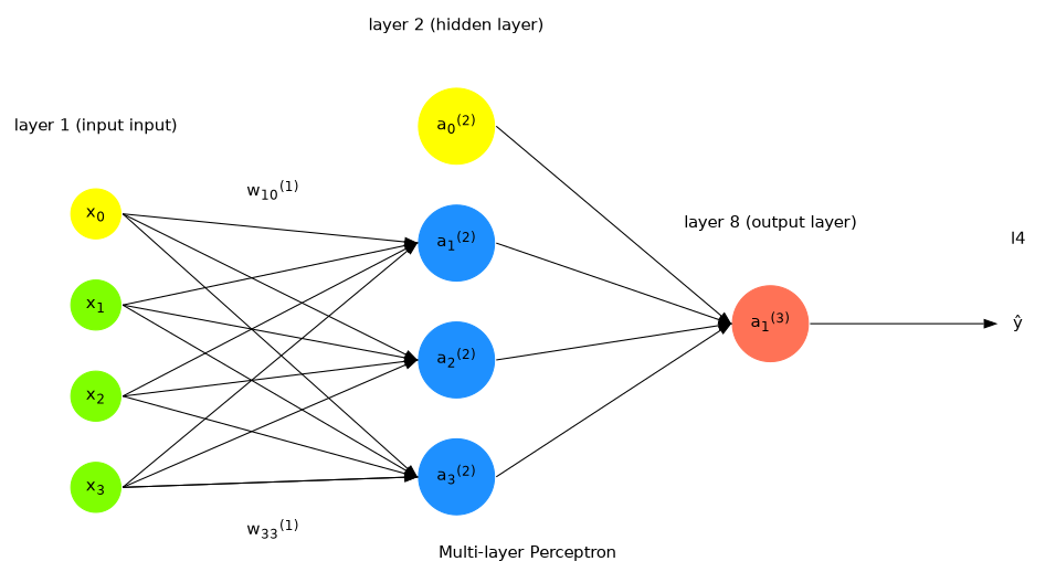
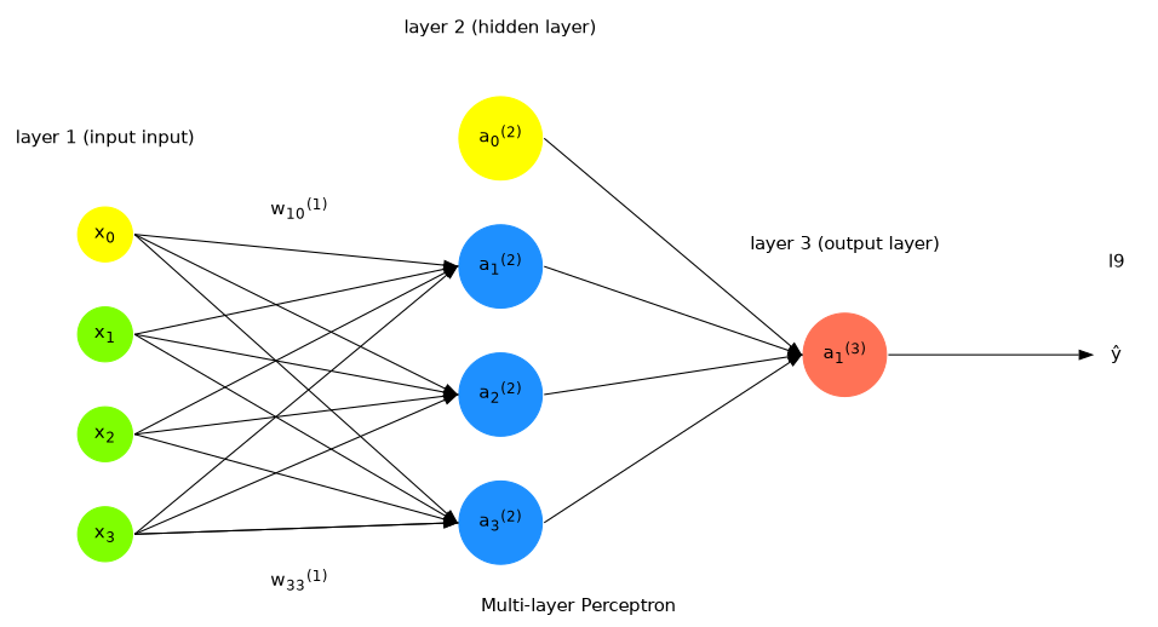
  digraph {
    fontname="DejaVu Sans"
    label="Multi-layer Perceptron"
    rankdir=LR
    ranksep=1.4
    splines=false
    node [fontname="DejaVu Sans" shape=circle style=filled]
    edge [fontname="DejaVu Sans" headport=w style=solid tailport=e]
    n1 [color=yellow fillcolor=yellow label=<x<sub>0</sub>>]
    n2 [color=yellow fillcolor=yellow label=<a<sub>0</sub><sup>(2)</sup>>]
    n3 [color=chartreuse fillcolor=chartreuse label=<x<sub>1</sub>>]
    n4 [color=chartreuse fillcolor=chartreuse label=<x<sub>2</sub>>]
    n5 [color=chartreuse fillcolor=chartreuse label=<x<sub>3</sub>>]
    n6 [color=dodgerblue fillcolor=dodgerblue label=<a<sub>1</sub><sup>(2)</sup>>]
    n7 [color=dodgerblue fillcolor=dodgerblue label=<a<sub>2</sub><sup>(2)</sup>>]
    n8 [color=dodgerblue fillcolor=dodgerblue label=<a<sub>3</sub><sup>(2)</sup>>]
    n9 [color=coral1 fillcolor=coral1 label=<a<sub>1</sub><sup>(3)</sup>>]
    n10 [color=white fillcolor=white label=<&#375;>]
    n11 [label="layer 1 (input input)" shape=plaintext style=""]
    n12 [label="layer 2 (hidden layer)" shape=plaintext style=""]
-   n13 [label="layer 8 (output layer)" shape=plaintext style=""]
-   l4 [shape=plaintext style=""]
+   n13 [label="layer 3 (output layer)" shape=plaintext style=""]
+   l4 [shape=plaintext label=l9 style=""]
    subgraph sub_1 {
      n1
      n2
    }
    subgraph sub_2 {
      n3
      n4
      n5
    }
    subgraph sub_3 {
      n6
      n7
      n8
    }
    subgraph sub_4 {
      n9
    }
    subgraph sub_5 {
      n10
    }
    subgraph sub_6 {
      rank=same
      n1
      n3
      n4
      n5
    }
    subgraph sub_7 {
      rank=same
      n2
      n6
      n7
      n8
    }
    subgraph sub_8 {
      rank=same
      n9
    }
    subgraph sub_9 {
      rank=same
      n1
      n11
    }
    subgraph sub_10 {
      rank=same
      n2
      n12
    }
    subgraph sub_11 {
      rank=same
      n9
      n13
    }
    subgraph sub_12 {
      rank=same
      n10
      l4
    }
    n1 -> n3 [style=invis]
    n1 -> n6 [label=<w<sub>10</sub><sup>(1)</sup>>]
    n1 -> n7
    n1 -> n8
    n2 -> n6 [style=invis]
    n2 -> n9
    n3 -> n4 [style=invis]
    n3 -> n6
    n3 -> n7
    n3 -> n8
    n4 -> n5 [style=invis]
    n4 -> n6
    n4 -> n7
    n4 -> n8
    n5 -> n6
    n5 -> n7
    n5 -> n8 [label=<w<sub>33</sub><sup>(1)</sup>>]
    n5 -> n8
    n6 -> n7 [style=invis]
    n6 -> n9
    n7 -> n8 [style=invis]
    n7 -> n9
    n8 -> n9
    n9 -> n10
    n11 -> n1 [style=invis]
    n12 -> n2 [style=invis]
    n13 -> n9 [style=invis]
    l4 -> n10 [style=invis]
  }
